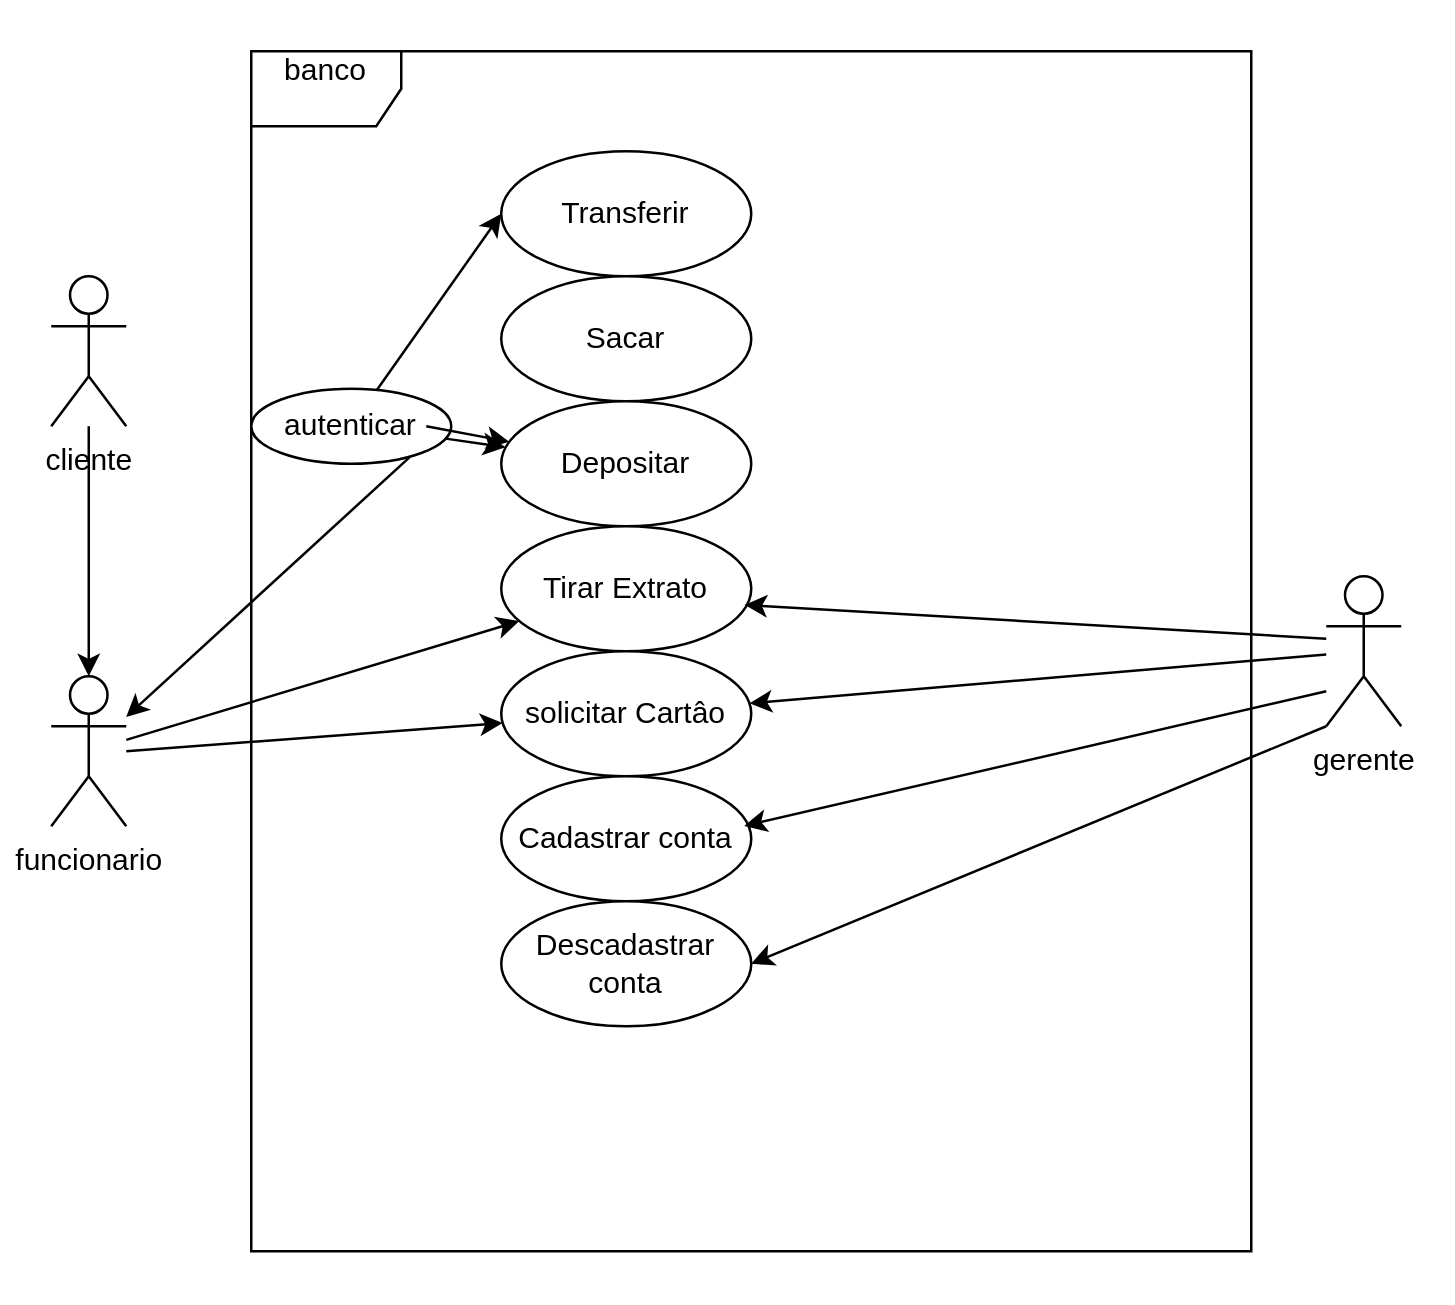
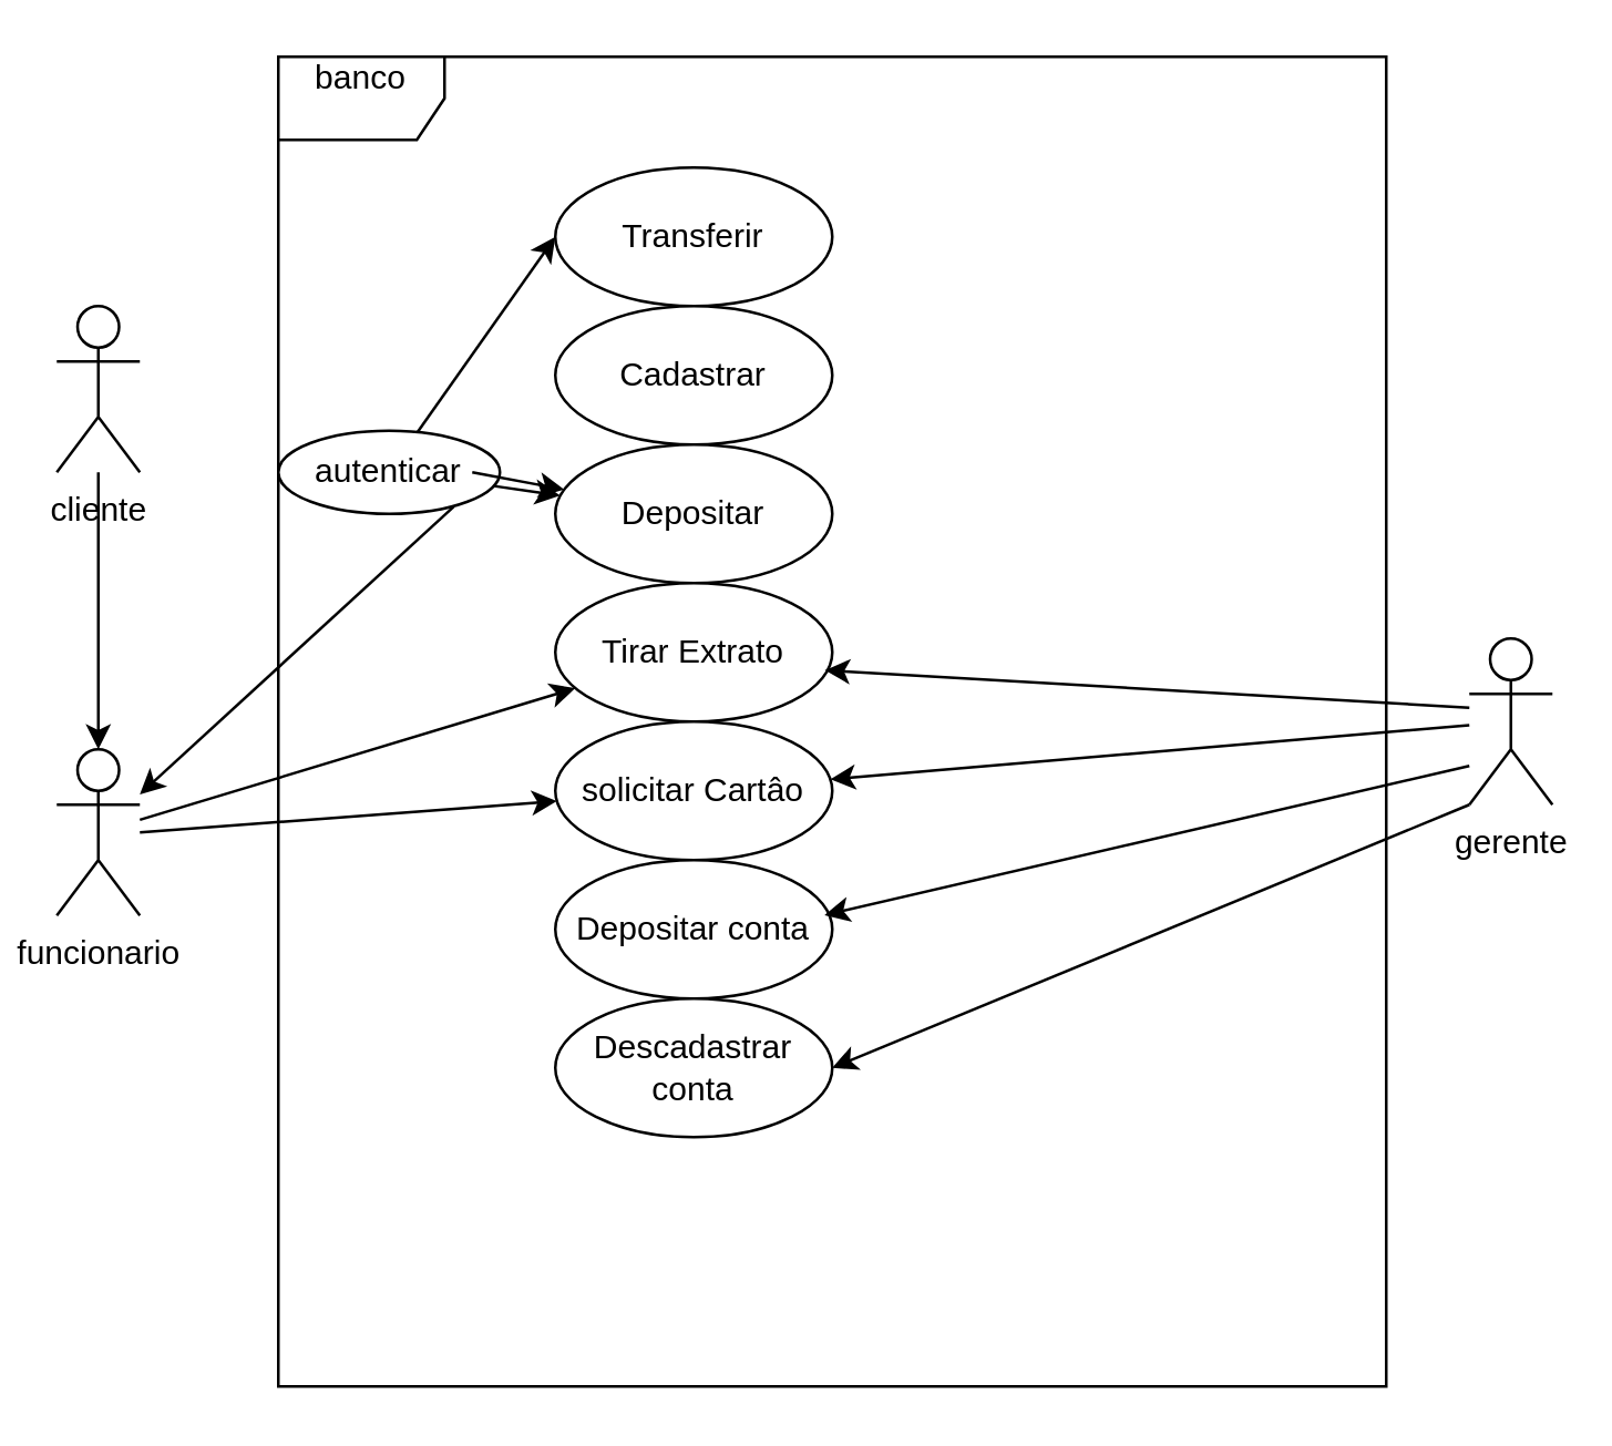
  <mxCell id="0" />
  <mxCell id="1" parent="0" />
  <mxCell id="2" value="" style="group" vertex="1" connectable="0" parent="1"><mxGeometry x="20" y="20" width="540" height="480" as="geometry" /></mxCell>
  <mxCell id="3" style="edgeStyle=orthogonalEdgeStyle;rounded=0;orthogonalLoop=1;jettySize=auto;html=1;" edge="1" parent="2" source="4" target="5"><mxGeometry relative="1" as="geometry" /></mxCell>
  <mxCell id="4" value="cliente&lt;div&gt;&lt;br&gt;&lt;/div&gt;" style="shape=umlActor;verticalLabelPosition=bottom;verticalAlign=top;html=1;" vertex="1" parent="2"><mxGeometry y="90" width="30" height="60" as="geometry" /></mxCell>
  <mxCell id="5" value="funcionario&lt;div&gt;&lt;br&gt;&lt;/div&gt;" style="shape=umlActor;verticalLabelPosition=bottom;verticalAlign=top;html=1;" vertex="1" parent="2"><mxGeometry y="250" width="30" height="60" as="geometry" /></mxCell>
  <mxCell id="6" value="gerente&lt;div&gt;&lt;br&gt;&lt;/div&gt;" style="shape=umlActor;verticalLabelPosition=bottom;verticalAlign=top;html=1;" vertex="1" parent="2"><mxGeometry x="510" y="210" width="30" height="60" as="geometry" /></mxCell>
  <mxCell id="7" value="Transferir" style="ellipse;whiteSpace=wrap;html=1;" vertex="1" parent="2"><mxGeometry x="180" y="40" width="100" height="50" as="geometry" /></mxCell>
  <mxCell id="8" value="banco&lt;div&gt;&lt;br&gt;&lt;/div&gt;" style="shape=umlFrame;whiteSpace=wrap;html=1;pointerEvents=0;" vertex="1" parent="2"><mxGeometry x="80" width="400" height="480" as="geometry" /></mxCell>
- <mxCell id="9" value="Sacar" style="ellipse;whiteSpace=wrap;html=1;" vertex="1" parent="2"><mxGeometry x="180" y="90" width="100" height="50" as="geometry" /></mxCell>
+ <mxCell id="9" value="Cadastrar" style="ellipse;whiteSpace=wrap;html=1;" vertex="1" parent="2"><mxGeometry x="180" y="90" width="100" height="50" as="geometry" /></mxCell>
  <mxCell id="10" value="Depositar" style="ellipse;whiteSpace=wrap;html=1;" vertex="1" parent="2"><mxGeometry x="180" y="140" width="100" height="50" as="geometry" /></mxCell>
  <mxCell id="11" value="Tirar Extrato" style="ellipse;whiteSpace=wrap;html=1;" vertex="1" parent="2"><mxGeometry x="180" y="190" width="100" height="50" as="geometry" /></mxCell>
  <mxCell id="12" value="autenticar" style="ellipse;whiteSpace=wrap;html=1;" vertex="1" parent="2"><mxGeometry x="80" y="135" width="80" height="30" as="geometry" /></mxCell>
  <mxCell id="13" value="" style="endArrow=classic;html=1;rounded=0;entryX=0;entryY=0.5;entryDx=0;entryDy=0;" edge="1" parent="2" source="12" target="7"><mxGeometry width="50" height="50" relative="1" as="geometry"><mxPoint x="140" y="140" as="sourcePoint" /><mxPoint x="190" y="90" as="targetPoint" /></mxGeometry></mxCell>
  <mxCell id="14" value="" style="endArrow=classic;html=1;rounded=0;" edge="1" parent="2" source="12" target="10"><mxGeometry width="50" height="50" relative="1" as="geometry"><mxPoint x="150" y="150" as="sourcePoint" /><mxPoint x="190" y="73" as="targetPoint" /></mxGeometry></mxCell>
  <mxCell id="15" value="" style="endArrow=classic;html=1;rounded=0;" edge="1" parent="2" target="10"><mxGeometry width="50" height="50" relative="1" as="geometry"><mxPoint x="150" y="150" as="sourcePoint" /><mxPoint x="200" y="100" as="targetPoint" /></mxGeometry></mxCell>
  <mxCell id="16" value="" style="endArrow=classic;html=1;rounded=0;exitX=0.791;exitY=0.915;exitDx=0;exitDy=0;exitPerimeter=0;" edge="1" parent="2" source="12" target="5"><mxGeometry width="50" height="50" relative="1" as="geometry"><mxPoint x="160" y="160" as="sourcePoint" /><mxPoint x="193" y="165" as="targetPoint" /></mxGeometry></mxCell>
  <mxCell id="17" value="" style="endArrow=classic;html=1;rounded=0;" edge="1" parent="2" source="5" target="11"><mxGeometry width="50" height="50" relative="1" as="geometry"><mxPoint x="40" y="280" as="sourcePoint" /><mxPoint x="90" y="230" as="targetPoint" /></mxGeometry></mxCell>
  <mxCell id="18" value="solicitar Cartâo" style="ellipse;whiteSpace=wrap;html=1;" vertex="1" parent="2"><mxGeometry x="180" y="240" width="100" height="50" as="geometry" /></mxCell>
  <mxCell id="19" value="" style="endArrow=classic;html=1;rounded=0;" edge="1" parent="2" target="18"><mxGeometry width="50" height="50" relative="1" as="geometry"><mxPoint x="30" y="280" as="sourcePoint" /><mxPoint x="80" y="230" as="targetPoint" /></mxGeometry></mxCell>
- <mxCell id="20" value="Cadastrar conta" style="ellipse;whiteSpace=wrap;html=1;" vertex="1" parent="2"><mxGeometry x="180" y="290" width="100" height="50" as="geometry" /></mxCell>
+ <mxCell id="20" value="Depositar conta" style="ellipse;whiteSpace=wrap;html=1;" vertex="1" parent="2"><mxGeometry x="180" y="290" width="100" height="50" as="geometry" /></mxCell>
  <mxCell id="21" value="Descadastrar conta" style="ellipse;whiteSpace=wrap;html=1;" vertex="1" parent="2"><mxGeometry x="180" y="340" width="100" height="50" as="geometry" /></mxCell>
  <mxCell id="22" value="" style="endArrow=classic;html=1;rounded=0;" edge="1" parent="2" source="6" target="18"><mxGeometry width="50" height="50" relative="1" as="geometry"><mxPoint x="490" y="250" as="sourcePoint" /><mxPoint x="540" y="200" as="targetPoint" /></mxGeometry></mxCell>
  <mxCell id="23" value="" style="endArrow=classic;html=1;rounded=0;entryX=0.972;entryY=0.397;entryDx=0;entryDy=0;entryPerimeter=0;" edge="1" parent="2" target="20"><mxGeometry width="50" height="50" relative="1" as="geometry"><mxPoint x="510" y="256" as="sourcePoint" /><mxPoint x="305" y="264" as="targetPoint" /></mxGeometry></mxCell>
  <mxCell id="24" value="" style="endArrow=classic;html=1;rounded=0;entryX=1;entryY=0.5;entryDx=0;entryDy=0;" edge="1" parent="2" target="21"><mxGeometry width="50" height="50" relative="1" as="geometry"><mxPoint x="510" y="270" as="sourcePoint" /><mxPoint x="305" y="278" as="targetPoint" /></mxGeometry></mxCell>
  <mxCell id="25" value="" style="endArrow=classic;html=1;rounded=0;entryX=0.973;entryY=0.629;entryDx=0;entryDy=0;entryPerimeter=0;" edge="1" parent="2" target="11"><mxGeometry width="50" height="50" relative="1" as="geometry"><mxPoint x="510" y="235" as="sourcePoint" /><mxPoint x="560" y="185" as="targetPoint" /></mxGeometry></mxCell>
